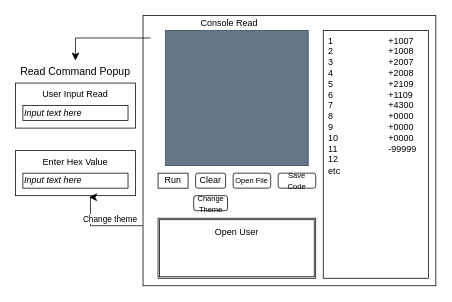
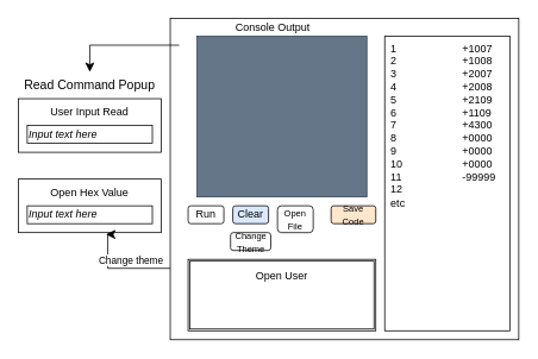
  <mxCell id="0" />
  <mxCell id="1" parent="0" />
  <mxCell id="2" value="" style="rounded=0;whiteSpace=wrap;html=1;" parent="1" vertex="1"><mxGeometry x="190" y="20" width="390" height="360" as="geometry" /></mxCell>
- <mxCell id="3" value="&lt;font style=&quot;font-size: 10px;&quot;&gt;Open File&lt;/font&gt;" style="rounded=1;whiteSpace=wrap;html=1;" parent="1" vertex="1"><mxGeometry x="310" y="230" width="50" height="20" as="geometry" /></mxCell>
- <mxCell id="4" value="&lt;font style=&quot;font-size: 10px;&quot;&gt;Save Code&lt;/font&gt;" style="rounded=1;whiteSpace=wrap;html=1;" parent="1" vertex="1"><mxGeometry x="370" y="230" width="50" height="20" as="geometry" /></mxCell>
- <mxCell id="5" value="Clear" style="rounded=1;whiteSpace=wrap;html=1;" parent="1" vertex="1"><mxGeometry x="260" y="230" width="40" height="20" as="geometry" /></mxCell>
- <mxCell id="6" value="Run" style="whiteSpace=wrap;html=1;rounded=0;" parent="1" vertex="1"><mxGeometry x="210" y="230" width="40" height="20" as="geometry" /></mxCell>
+ <mxCell id="3" value="&lt;font style=&quot;font-size: 10px;&quot;&gt;Open File&lt;/font&gt;" style="rounded=1;whiteSpace=wrap;html=1;" parent="1" vertex="1"><mxGeometry x="310" y="230" width="40" height="30" as="geometry" /></mxCell>
+ <mxCell id="4" value="&lt;font style=&quot;font-size: 10px;&quot;&gt;Save Code&lt;/font&gt;" style="rounded=1;whiteSpace=wrap;html=1;fillColor=#ffe6cc;" parent="1" vertex="1"><mxGeometry x="370" y="230" width="50" height="20" as="geometry" /></mxCell>
+ <mxCell id="5" value="Clear" style="rounded=1;whiteSpace=wrap;html=1;fillColor=#dae8fc;" parent="1" vertex="1"><mxGeometry x="260" y="230" width="40" height="20" as="geometry" /></mxCell>
+ <mxCell id="6" value="Run" style="rounded=1;whiteSpace=wrap;html=1;" parent="1" vertex="1"><mxGeometry x="210" y="230" width="40" height="20" as="geometry" /></mxCell>
  <mxCell id="7" value="&lt;div&gt;&lt;span style=&quot;background-color: initial;&quot;&gt;1&lt;span style=&quot;white-space: pre;&quot;&gt;&#09;&lt;/span&gt;&lt;span style=&quot;white-space: pre;&quot;&gt;&#09;&lt;/span&gt;&lt;span style=&quot;white-space: pre;&quot;&gt;&#09;&lt;/span&gt;+1007&lt;/span&gt;&lt;br&gt;&lt;/div&gt;&lt;div&gt;2&lt;span style=&quot;white-space: pre;&quot;&gt;&#09;&lt;/span&gt;&lt;span style=&quot;white-space: pre;&quot;&gt;&#09;&lt;/span&gt;&lt;span style=&quot;white-space: pre;&quot;&gt;&#09;&lt;/span&gt;+1008&lt;/div&gt;&lt;div&gt;3&lt;span style=&quot;white-space: pre;&quot;&gt;&#09;&lt;/span&gt;&lt;span style=&quot;white-space: pre;&quot;&gt;&#09;&lt;/span&gt;&lt;span style=&quot;white-space: pre;&quot;&gt;&#09;&lt;/span&gt;+2007&lt;/div&gt;&lt;div&gt;4&lt;span style=&quot;white-space: pre;&quot;&gt;&#09;&lt;/span&gt;&lt;span style=&quot;white-space: pre;&quot;&gt;&#09;&lt;/span&gt;&lt;span style=&quot;white-space: pre;&quot;&gt;&#09;&lt;/span&gt;+2008&lt;/div&gt;&lt;div&gt;5&lt;span style=&quot;white-space: pre;&quot;&gt;&#09;&lt;/span&gt;&lt;span style=&quot;white-space: pre;&quot;&gt;&#09;&lt;/span&gt;&lt;span style=&quot;white-space: pre;&quot;&gt;&#09;&lt;/span&gt;+2109&lt;/div&gt;&lt;div&gt;6&lt;span style=&quot;white-space: pre;&quot;&gt;&#09;&lt;/span&gt;&lt;span style=&quot;white-space: pre;&quot;&gt;&#09;&lt;/span&gt;&lt;span style=&quot;white-space: pre;&quot;&gt;&#09;&lt;/span&gt;+1109&lt;/div&gt;&lt;div&gt;7&lt;span style=&quot;white-space: pre;&quot;&gt;&#09;&lt;/span&gt;&lt;span style=&quot;white-space: pre;&quot;&gt;&#09;&lt;/span&gt;&lt;span style=&quot;white-space: pre;&quot;&gt;&#09;&lt;/span&gt;+4300&lt;/div&gt;&lt;div&gt;8&lt;span style=&quot;white-space: pre;&quot;&gt;&#09;&lt;/span&gt;&lt;span style=&quot;white-space: pre;&quot;&gt;&#09;&lt;/span&gt;&lt;span style=&quot;white-space: pre;&quot;&gt;&#09;&lt;/span&gt;+0000&lt;/div&gt;&lt;div&gt;9&lt;span style=&quot;white-space: pre;&quot;&gt;&#09;&lt;/span&gt;&lt;span style=&quot;white-space: pre;&quot;&gt;&#09;&lt;/span&gt;&lt;span style=&quot;white-space: pre;&quot;&gt;&#09;&lt;/span&gt;+0000&lt;/div&gt;&lt;div&gt;10&lt;span style=&quot;white-space: pre;&quot;&gt;&#09;&lt;/span&gt;&lt;span style=&quot;white-space: pre;&quot;&gt;&#09;&lt;/span&gt;&lt;span style=&quot;white-space: pre;&quot;&gt;&#09;&lt;/span&gt;+0000&lt;/div&gt;&lt;div&gt;11&lt;span style=&quot;white-space: pre;&quot;&gt;&#09;&lt;/span&gt;&lt;span style=&quot;white-space: pre;&quot;&gt;&#09;&lt;/span&gt;&lt;span style=&quot;white-space: pre;&quot;&gt;&#09;&lt;/span&gt;-99999&lt;/div&gt;&lt;div&gt;12&lt;/div&gt;&lt;div&gt;etc&lt;/div&gt;" style="rounded=0;whiteSpace=wrap;html=1;align=left;verticalAlign=top;spacingLeft=5;" parent="1" vertex="1"><mxGeometry x="430" y="40" width="140" height="330" as="geometry" /></mxCell>
  <mxCell id="8" value="" style="rounded=0;whiteSpace=wrap;html=1;fontColor=#ffffff;fillColor=#647687;strokeColor=#314354;align=left;verticalAlign=top;spacingLeft=5;" parent="1" vertex="1"><mxGeometry x="220" y="40" width="190" height="180" as="geometry" /></mxCell>
- <mxCell id="9" value="Console Read" style="text;html=1;align=center;verticalAlign=middle;whiteSpace=wrap;rounded=0;" parent="1" vertex="1"><mxGeometry x="220" y="20" width="170" height="20" as="geometry" /></mxCell>
+ <mxCell id="9" value="Console Output" style="text;html=1;align=center;verticalAlign=middle;whiteSpace=wrap;rounded=0;" parent="1" vertex="1"><mxGeometry x="220" y="20" width="170" height="20" as="geometry" /></mxCell>
  <mxCell id="10" value="Read Command Popup" style="text;html=1;align=center;verticalAlign=middle;whiteSpace=wrap;rounded=0;fontSize=14;" parent="1" vertex="1"><mxGeometry x="20" y="80" width="160" height="30" as="geometry" /></mxCell>
  <mxCell id="11" value="" style="rounded=0;whiteSpace=wrap;html=1;" parent="1" vertex="1"><mxGeometry x="20" y="110" width="160" height="60" as="geometry" /></mxCell>
  <mxCell id="12" value="&lt;i&gt;Input text here&lt;/i&gt;" style="rounded=0;whiteSpace=wrap;html=1;align=left;" parent="1" vertex="1"><mxGeometry x="30" y="140" width="140" height="20" as="geometry" /></mxCell>
  <mxCell id="13" value="User Input Read" style="text;html=1;align=center;verticalAlign=middle;whiteSpace=wrap;rounded=0;" parent="1" vertex="1"><mxGeometry x="30" y="110" width="140" height="30" as="geometry" /></mxCell>
  <mxCell id="14" value="" style="edgeStyle=segmentEdgeStyle;endArrow=classic;html=1;curved=0;rounded=0;endSize=8;startSize=8;sourcePerimeterSpacing=0;targetPerimeterSpacing=0;entryX=0.5;entryY=0;entryDx=0;entryDy=0;" parent="1" target="10" edge="1"><mxGeometry width="100" relative="1" as="geometry"><mxPoint x="200" y="50" as="sourcePoint" /><mxPoint x="90" y="70" as="targetPoint" /><Array as="points"><mxPoint x="100" y="50" /></Array></mxGeometry></mxCell>
  <mxCell id="15" value="&lt;font style=&quot;font-size: 10px;&quot;&gt;Change Theme&lt;/font&gt;" style="rounded=1;whiteSpace=wrap;html=1;" parent="1" vertex="1"><mxGeometry x="257.5" y="260" width="45" height="20" as="geometry" /></mxCell>
  <mxCell id="16" value="" style="rounded=0;whiteSpace=wrap;html=1;" parent="1" vertex="1"><mxGeometry x="20" y="200" width="160" height="60" as="geometry" /></mxCell>
  <mxCell id="17" value="&lt;i&gt;Input text here&lt;/i&gt;" style="rounded=0;whiteSpace=wrap;html=1;align=left;" parent="1" vertex="1"><mxGeometry x="30" y="230" width="140" height="20" as="geometry" /></mxCell>
- <mxCell id="18" value="Enter Hex Value" style="text;html=1;align=center;verticalAlign=middle;whiteSpace=wrap;rounded=0;" parent="1" vertex="1"><mxGeometry x="30" y="200" width="140" height="30" as="geometry" /></mxCell>
+ <mxCell id="18" value="Open Hex Value" style="text;html=1;align=center;verticalAlign=middle;whiteSpace=wrap;rounded=0;" parent="1" vertex="1"><mxGeometry x="30" y="200" width="140" height="30" as="geometry" /></mxCell>
  <mxCell id="19" value="" style="edgeStyle=segmentEdgeStyle;endArrow=classic;html=1;curved=0;rounded=0;endSize=8;startSize=8;sourcePerimeterSpacing=0;targetPerimeterSpacing=0;entryX=0.613;entryY=1.033;entryDx=0;entryDy=0;entryPerimeter=0;" parent="1" source="2" target="16" edge="1"><mxGeometry width="100" relative="1" as="geometry"><mxPoint x="220" y="300" as="sourcePoint" /><mxPoint x="120" y="330" as="targetPoint" /><Array as="points"><mxPoint x="120" y="300" /><mxPoint x="120" y="262" /></Array></mxGeometry></mxCell>
  <mxCell id="20" value="Change theme" style="edgeLabel;html=1;align=center;verticalAlign=middle;resizable=0;points=[];" parent="19" vertex="1" connectable="0"><mxGeometry x="0.06" y="-1" relative="1" as="geometry"><mxPoint x="13" y="-9" as="offset" /></mxGeometry></mxCell>
  <mxCell id="21" value="Open User&lt;br&gt;&lt;br&gt;&lt;br&gt;&lt;br&gt;" style="shape=ext;double=1;rounded=0;whiteSpace=wrap;html=1;" vertex="1" parent="1"><mxGeometry x="210" y="290" width="210" height="80" as="geometry" /></mxCell>
